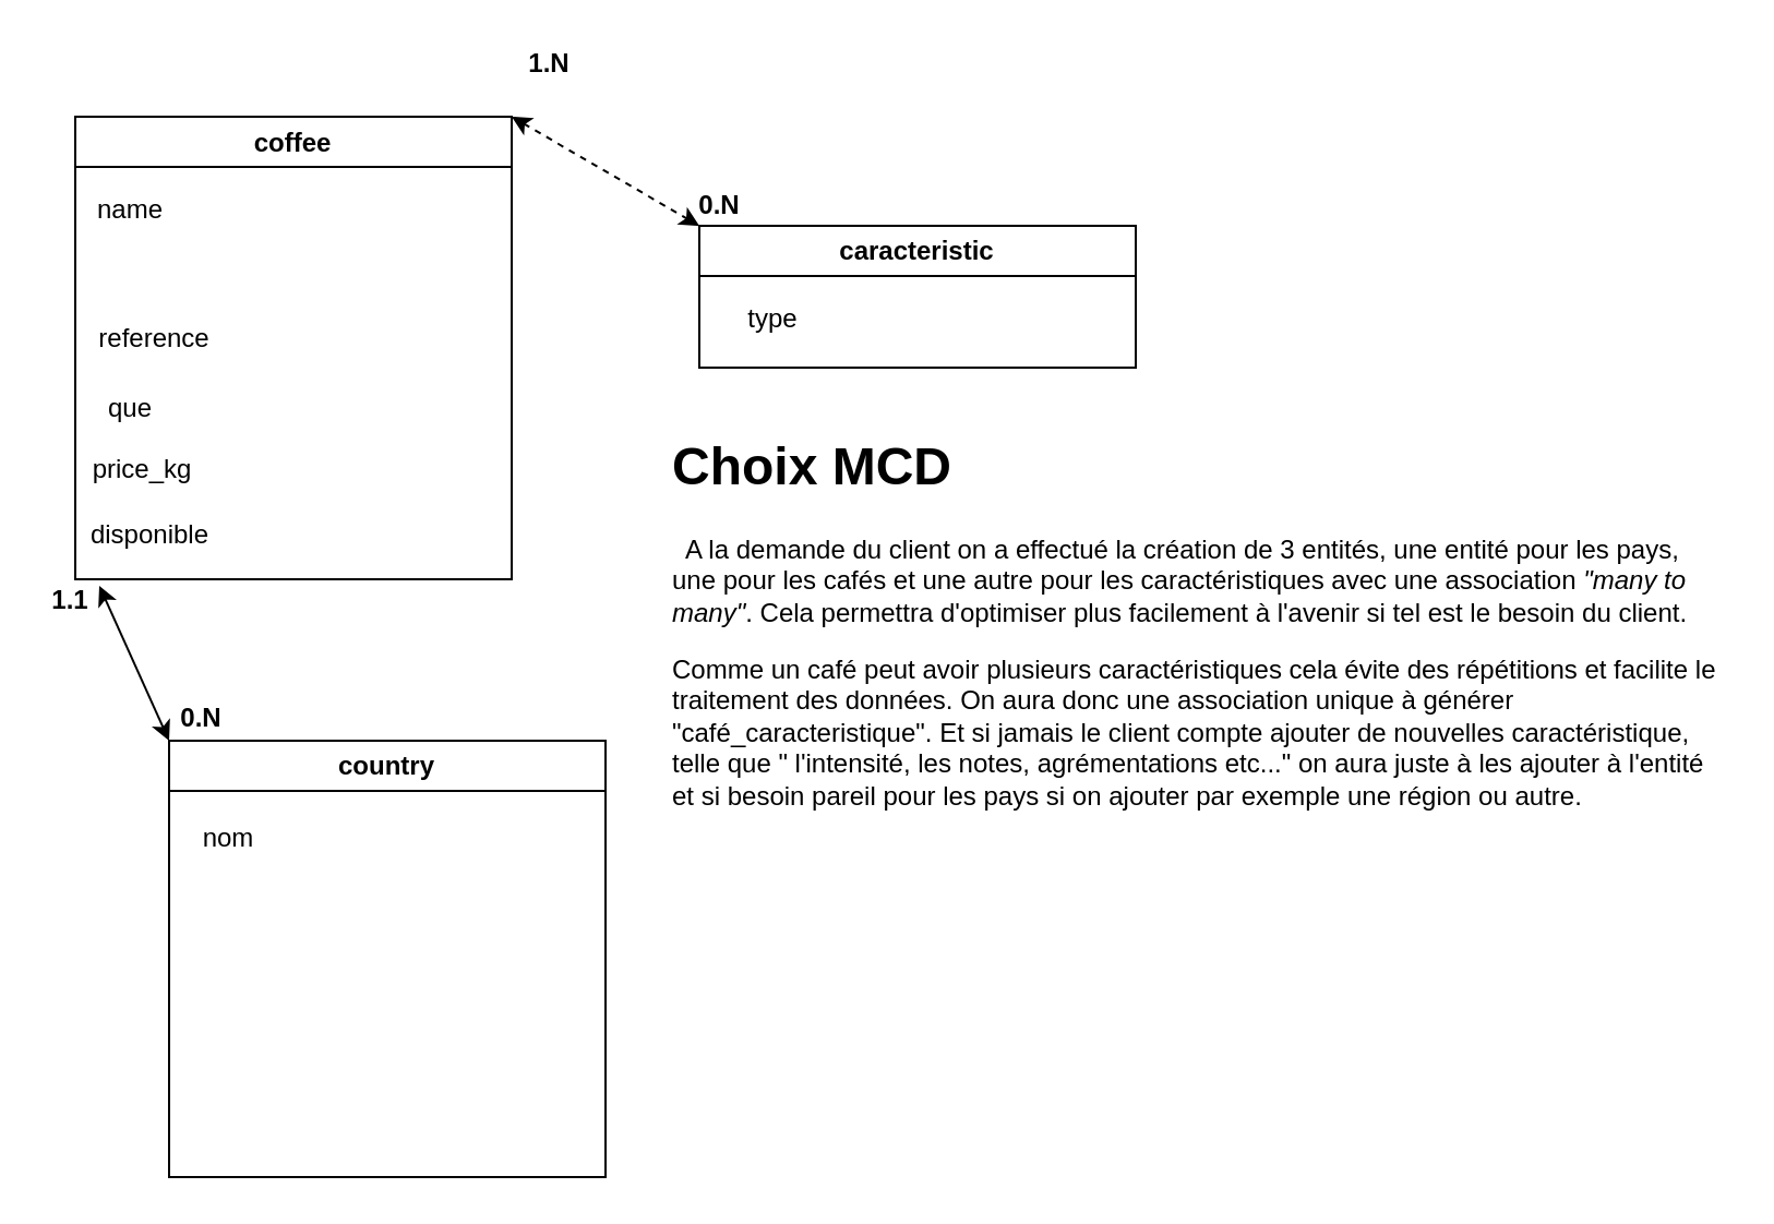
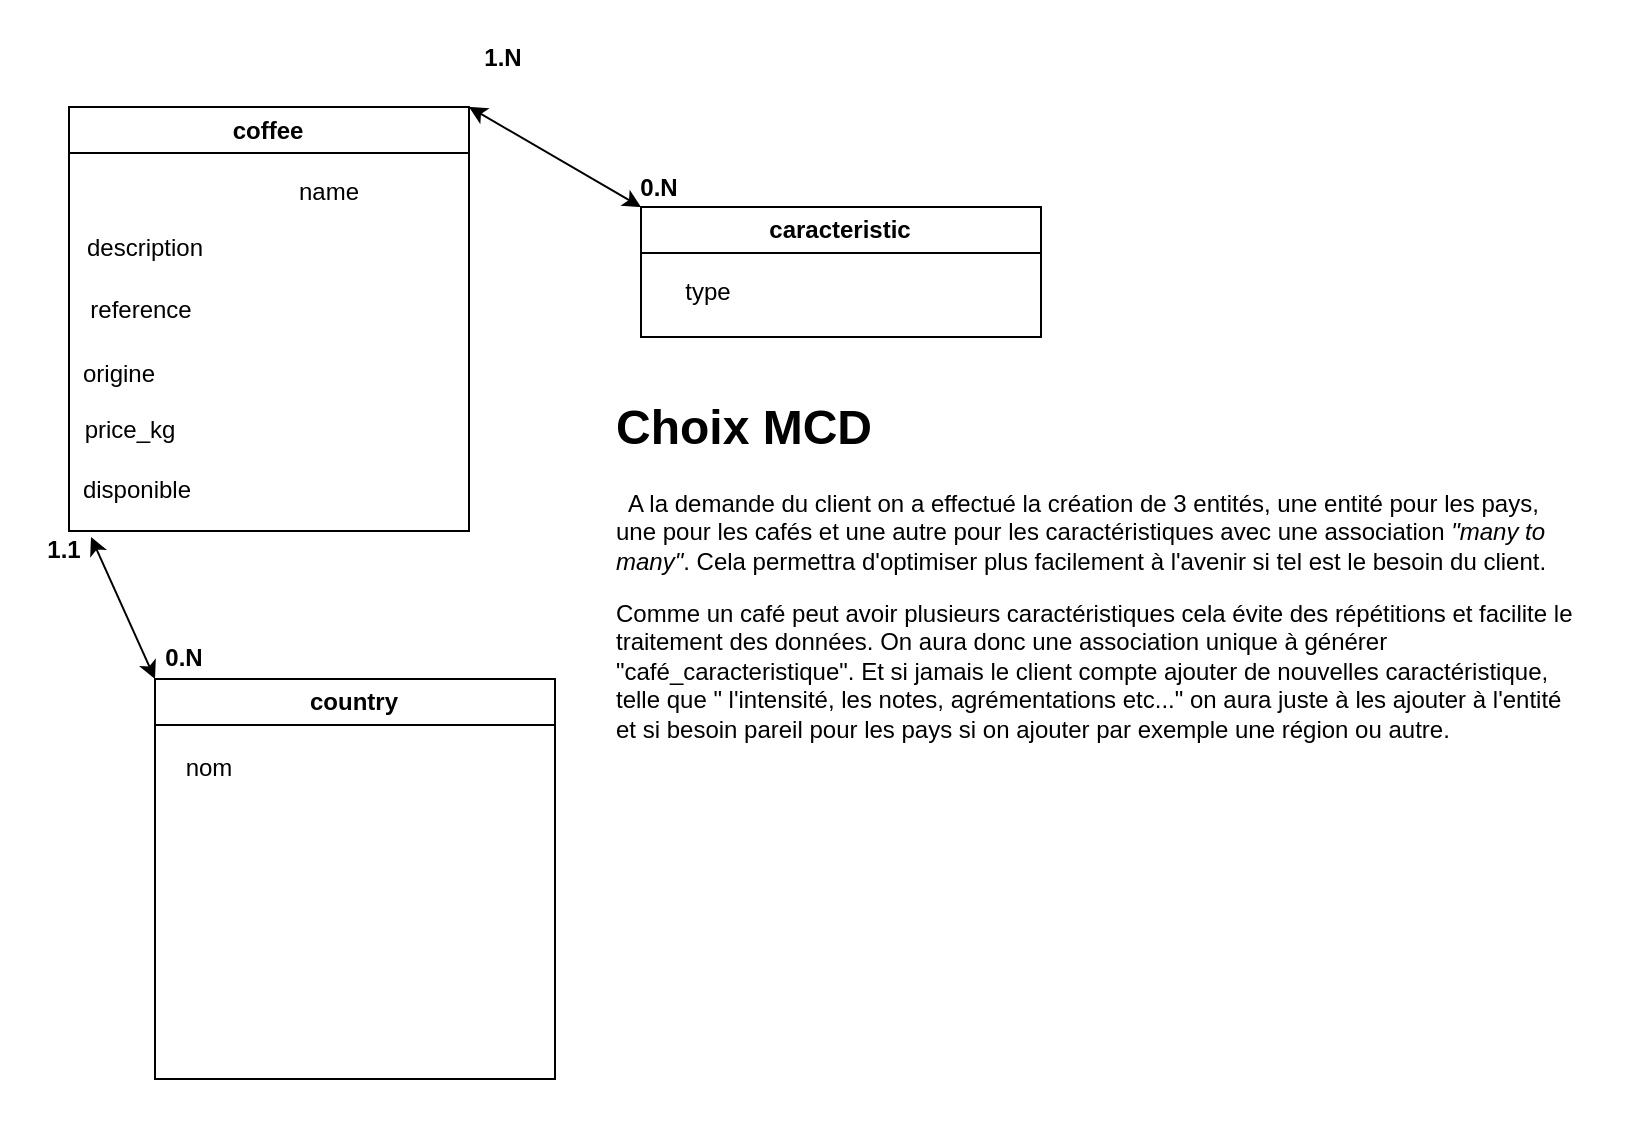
  <mxCell id="0" />
  <mxCell id="1" parent="0" />
  <mxCell id="2" value="coffee" style="swimlane;startSize=23;" parent="1" vertex="1"><mxGeometry x="34" y="53" width="200" height="212" as="geometry" /></mxCell>
- <mxCell id="3" value="name" style="text;html=1;align=center;verticalAlign=middle;resizable=0;points=[];autosize=1;strokeColor=none;fillColor=none;" parent="2" vertex="1"><mxGeometry x="1" y="30" width="48" height="26" as="geometry" /></mxCell>
+ <mxCell id="3" value="name" style="text;html=1;align=center;verticalAlign=middle;resizable=0;points=[];autosize=1;strokeColor=none;fillColor=none;" parent="2" vertex="1"><mxGeometry x="106" y="30" width="48" height="26" as="geometry" /></mxCell>
+ <mxCell id="4" value="description" style="text;html=1;align=center;verticalAlign=middle;resizable=0;points=[];autosize=1;strokeColor=none;fillColor=none;" parent="2" vertex="1"><mxGeometry y="58" width="76" height="26" as="geometry" /></mxCell>
  <mxCell id="5" value="reference" style="text;html=1;align=center;verticalAlign=middle;resizable=0;points=[];autosize=1;strokeColor=none;fillColor=none;" parent="2" vertex="1"><mxGeometry x="1" y="89" width="69" height="26" as="geometry" /></mxCell>
- <mxCell id="6" value="que" style="text;html=1;align=center;verticalAlign=middle;whiteSpace=wrap;rounded=0;" parent="2" vertex="1"><mxGeometry y="119" width="51" height="30" as="geometry" /></mxCell>
+ <mxCell id="6" value="origine" style="text;html=1;align=center;verticalAlign=middle;whiteSpace=wrap;rounded=0;" parent="2" vertex="1"><mxGeometry y="119" width="51" height="30" as="geometry" /></mxCell>
  <mxCell id="7" value="price_kg" style="text;html=1;align=center;verticalAlign=middle;whiteSpace=wrap;rounded=0;" parent="2" vertex="1"><mxGeometry x="1" y="147" width="60" height="30" as="geometry" /></mxCell>
  <mxCell id="8" value="disponible" style="text;html=1;align=center;verticalAlign=middle;whiteSpace=wrap;rounded=0;" parent="2" vertex="1"><mxGeometry y="177" width="69" height="30" as="geometry" /></mxCell>
  <mxCell id="9" value="caracteristic" style="swimlane;whiteSpace=wrap;html=1;" parent="1" vertex="1"><mxGeometry x="320" y="103" width="200" height="65" as="geometry" /></mxCell>
  <mxCell id="10" value="type" style="text;html=1;align=center;verticalAlign=middle;whiteSpace=wrap;rounded=0;" parent="9" vertex="1"><mxGeometry x="4" y="28" width="60" height="30" as="geometry" /></mxCell>
- <mxCell id="11" value="" style="endArrow=classic;startArrow=classic;html=1;exitX=1;exitY=0;exitDx=0;exitDy=0;entryX=0;entryY=0;entryDx=0;entryDy=0;dashed=1;" parent="1" source="2" target="9" edge="1"><mxGeometry width="50" height="50" relative="1" as="geometry"><mxPoint x="331" y="225" as="sourcePoint" /><mxPoint x="381" y="175" as="targetPoint" /></mxGeometry></mxCell>
+ <mxCell id="11" value="" style="endArrow=classic;startArrow=classic;html=1;exitX=1;exitY=0;exitDx=0;exitDy=0;entryX=0;entryY=0;entryDx=0;entryDy=0;" parent="1" source="2" target="9" edge="1"><mxGeometry width="50" height="50" relative="1" as="geometry"><mxPoint x="331" y="225" as="sourcePoint" /><mxPoint x="381" y="175" as="targetPoint" /></mxGeometry></mxCell>
  <mxCell id="12" value="&lt;b&gt;0.N&lt;/b&gt;" style="text;html=1;align=center;verticalAlign=middle;whiteSpace=wrap;rounded=0;" parent="1" vertex="1"><mxGeometry x="317" y="85" width="25" height="18" as="geometry" /></mxCell>
  <mxCell id="13" value="&lt;b&gt;1.N&lt;/b&gt;" style="text;html=1;align=center;verticalAlign=middle;whiteSpace=wrap;rounded=0;" parent="1" vertex="1"><mxGeometry x="239" y="20" width="25" height="18" as="geometry" /></mxCell>
  <mxCell id="14" value="&lt;h1 style=&quot;margin-top: 0px;&quot;&gt;Choix MCD&lt;/h1&gt;&lt;p&gt;&amp;nbsp; A la demande du client on a effectué la création de 3 entités, une entité pour les pays, une pour les cafés et une autre pour les caractéristiques avec une association &lt;i&gt;&quot;many to many&quot;&lt;/i&gt;. Cela permettra d'optimiser plus facilement à l'avenir si tel est le besoin du client.&amp;nbsp;&lt;/p&gt;&lt;p&gt;Comme un café peut avoir plusieurs caractéristiques cela évite des répétitions et facilite le traitement des données. On aura donc une association unique à générer &quot;café_caracteristique&quot;. Et si jamais le client compte ajouter de nouvelles caractéristique, telle que &quot; l'intensité, les notes, agrémentations etc...&quot; on aura juste à les ajouter à l'entité et si besoin pareil pour les pays si on ajouter par exemple une région ou autre.&lt;/p&gt;" style="text;html=1;whiteSpace=wrap;overflow=hidden;rounded=0;" parent="1" vertex="1"><mxGeometry x="306" y="193" width="485" height="180" as="geometry" /></mxCell>
  <mxCell id="15" value="country" style="swimlane;whiteSpace=wrap;html=1;" parent="1" vertex="1"><mxGeometry x="77" y="339" width="200" height="200" as="geometry" /></mxCell>
  <mxCell id="16" value="nom" style="text;html=1;align=center;verticalAlign=middle;resizable=0;points=[];autosize=1;strokeColor=none;fillColor=none;" parent="15" vertex="1"><mxGeometry x="6" y="32" width="41" height="26" as="geometry" /></mxCell>
  <mxCell id="17" value="" style="endArrow=classic;startArrow=classic;html=1;" parent="1" edge="1"><mxGeometry width="50" height="50" relative="1" as="geometry"><mxPoint x="77" y="339" as="sourcePoint" /><mxPoint x="45" y="268" as="targetPoint" /></mxGeometry></mxCell>
  <mxCell id="18" value="0.N" style="text;html=1;align=center;verticalAlign=middle;whiteSpace=wrap;rounded=0;fontStyle=1" parent="1" vertex="1"><mxGeometry x="76" y="318" width="32" height="21" as="geometry" /></mxCell>
  <mxCell id="19" value="1.1" style="text;html=1;align=center;verticalAlign=middle;whiteSpace=wrap;rounded=0;fontStyle=1" parent="1" vertex="1"><mxGeometry x="20" y="265" width="24" height="19" as="geometry" /></mxCell>
